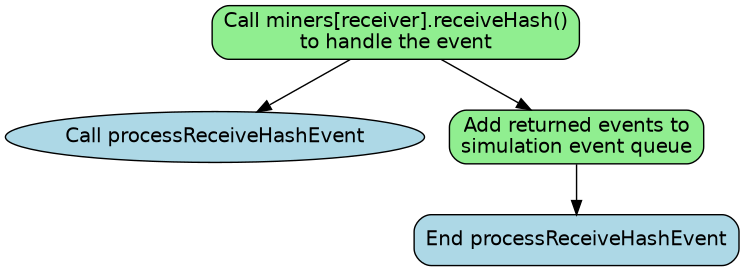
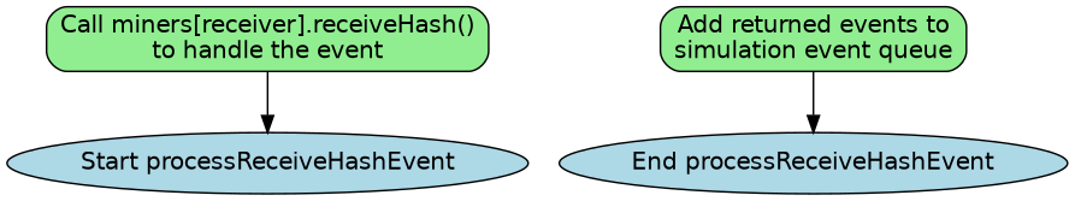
  digraph {
    rankdir=TB
    node [fillcolor=lightblue fontname=Helvetica shape=ellipse style="filled,rounded"]
-   n1 [label="Call processReceiveHashEvent"]
+   n1 [label="Start processReceiveHashEvent"]
    n2 [fillcolor=lightgreen label="Call miners[receiver].receiveHash()\nto handle the event" shape=box]
    n3 [fillcolor=lightgreen label="Add returned events to\nsimulation event queue" shape=box]
-   n4 [label="End processReceiveHashEvent" shape=box]
+   n4 [label="End processReceiveHashEvent"]
    n2 -> n1
-   n2 -> n3
    n3 -> n4
  }
